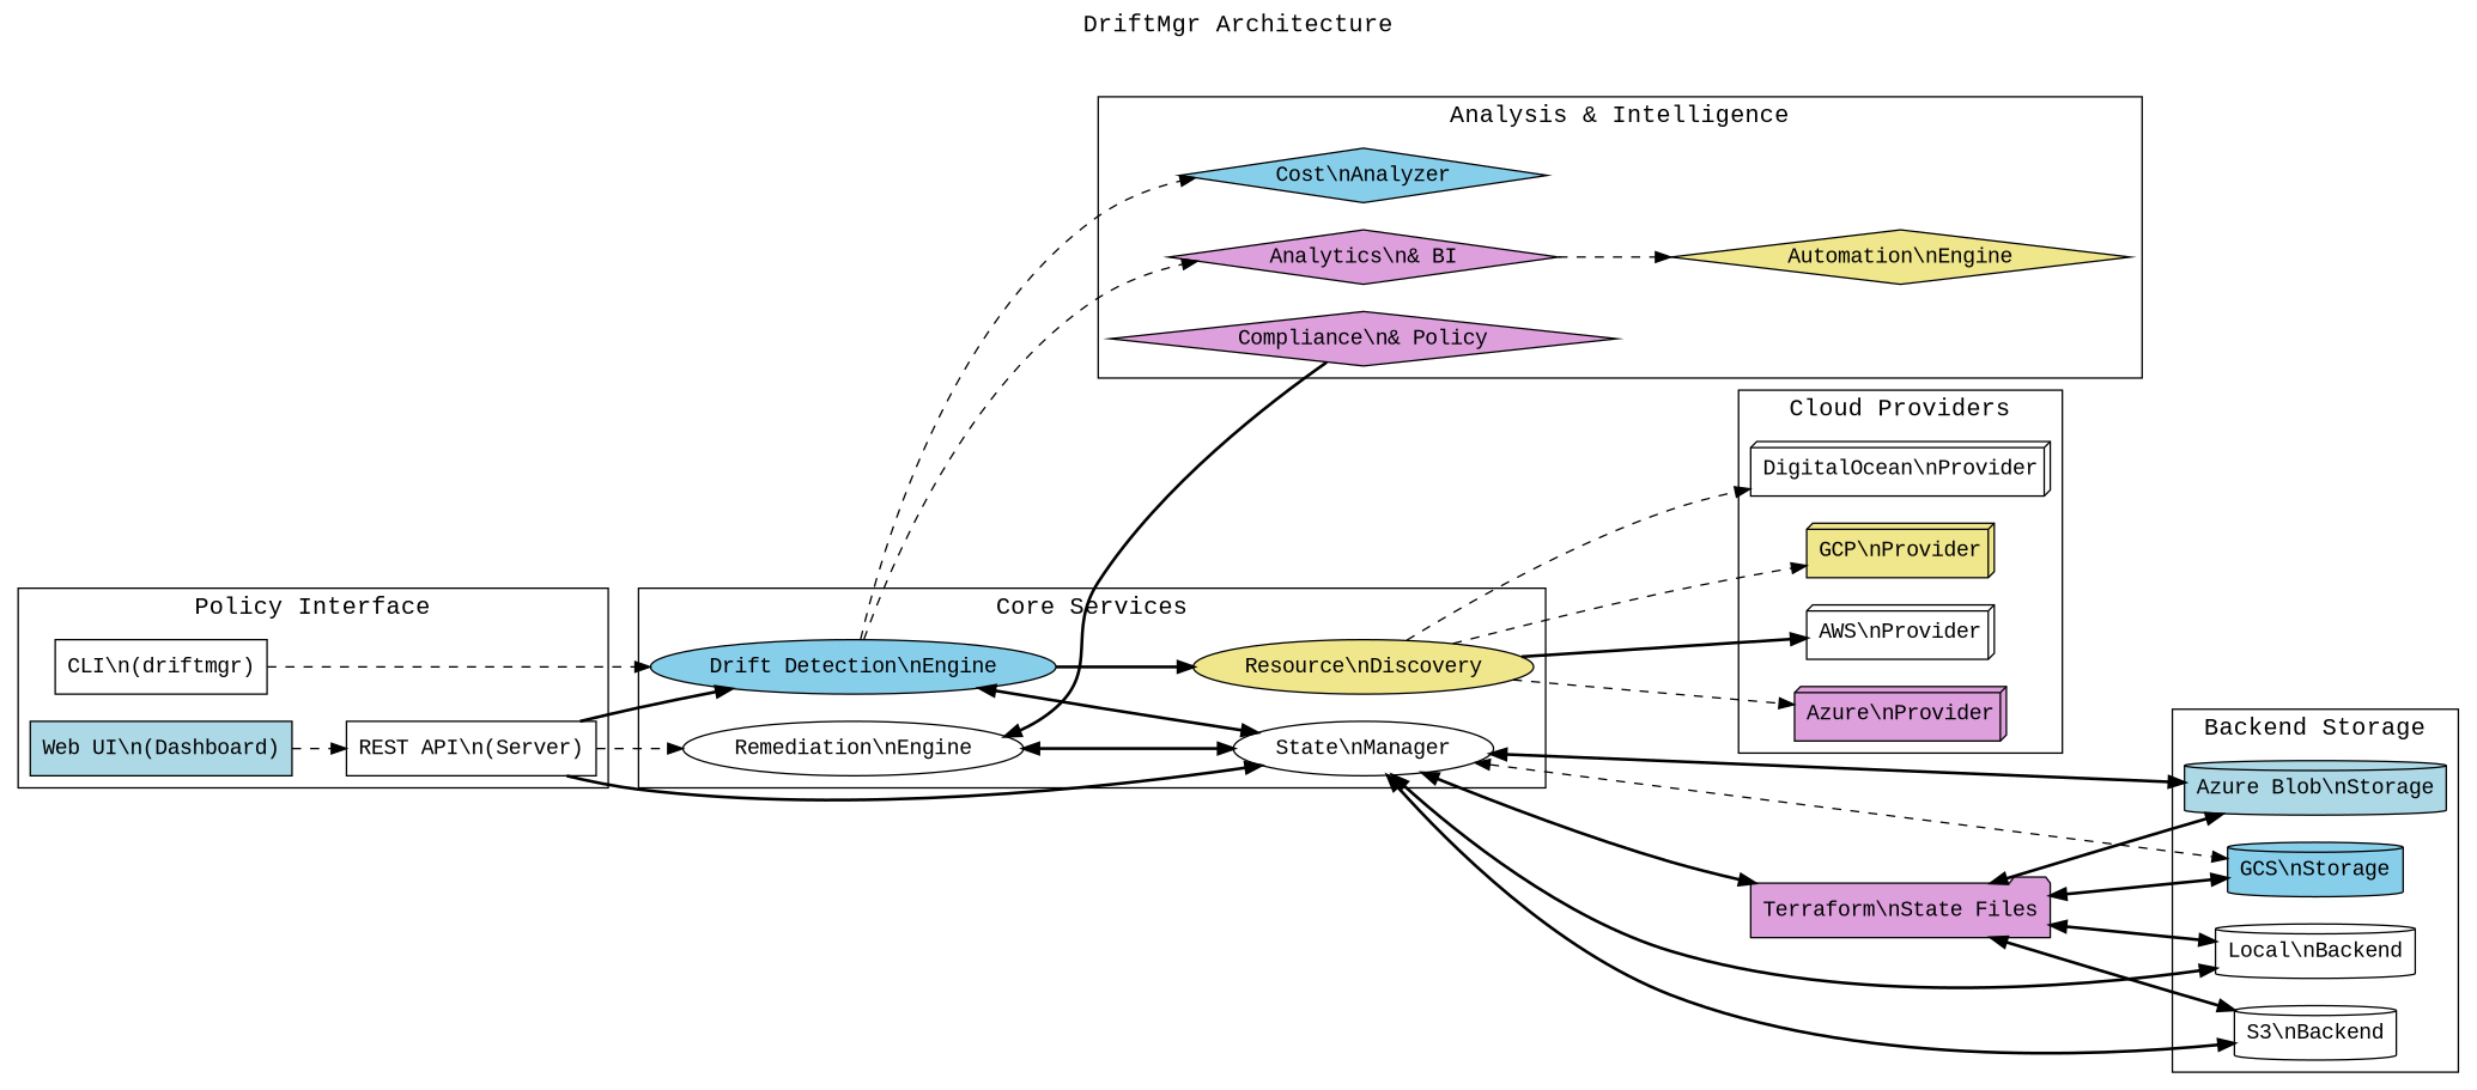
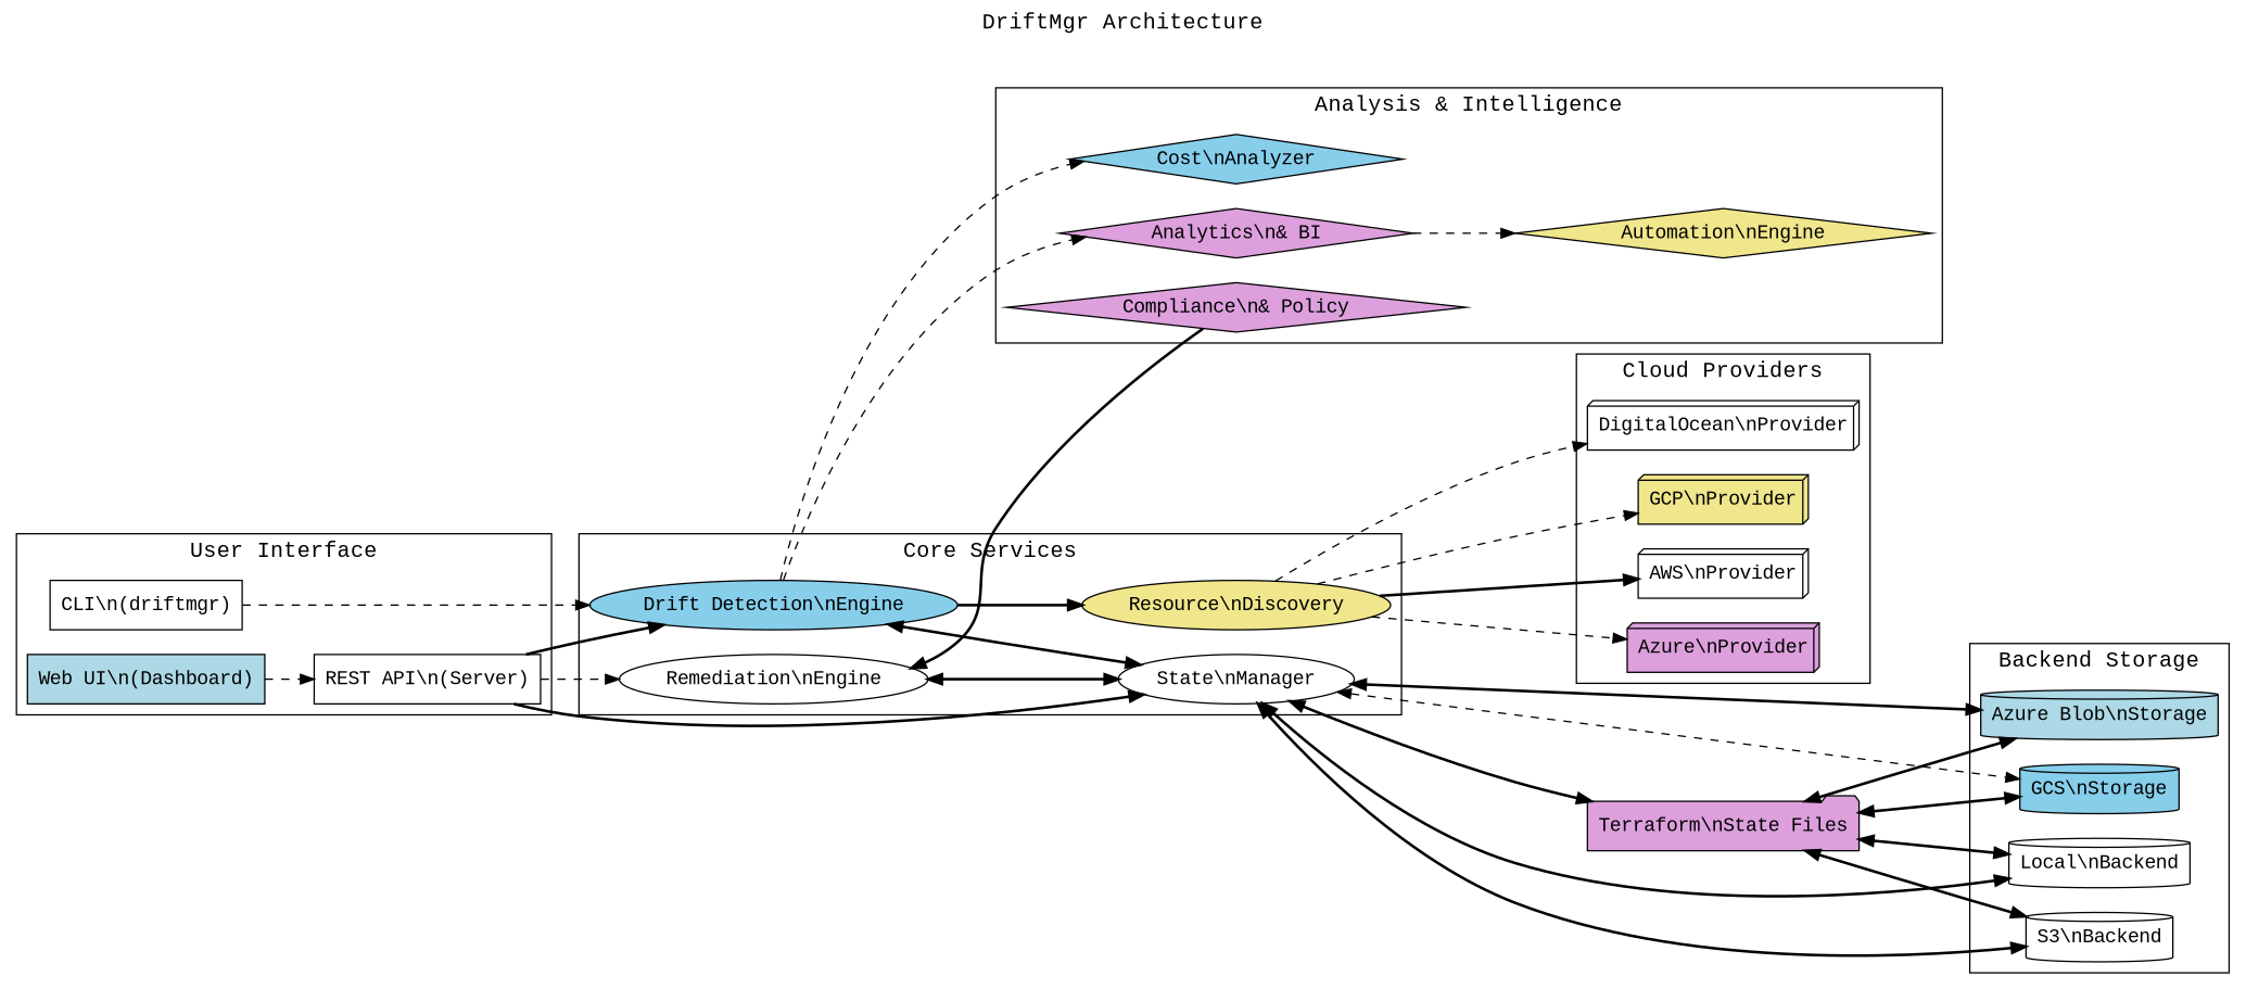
  digraph {
    fontname="Liberation Mono"
    fontsize=16
    label="DriftMgr Architecture"
    labelloc=t
    rankdir=LR
    node [fillcolor=white shape=diamond style=filled fontname="Liberation Mono"]
    edge [style=bold fontname="Liberation Mono"]
    n1 [fillcolor=plum label="Analytics\\n& BI"]
    n2 [fillcolor=khaki label="Automation\\nEngine"]
    n3 [fillcolor=plum label="Compliance\\n& Policy"]
    n4 [fillcolor=skyblue label="Cost\\nAnalyzer"]
    n5 [fillcolor=lightblue label="Azure Blob\\nStorage" shape=cylinder]
    n6 [fillcolor=skyblue label="GCS\\nStorage" shape=cylinder]
    n7 [label="Local\\nBackend" shape=cylinder]
    n8 [label="S3\\nBackend" shape=cylinder]
    n9 [label="AWS\\nProvider" shape=box3d]
    n10 [fillcolor=plum label="Azure\\nProvider" shape=box3d]
    n11 [label="DigitalOcean\\nProvider" shape=box3d]
    n12 [fillcolor=khaki label="GCP\\nProvider" shape=box3d]
    n13 [fillcolor=khaki label="Resource\\nDiscovery" shape=ellipse]
    n14 [fillcolor=skyblue label="Drift Detection\\nEngine" shape=ellipse]
    n15 [label="Remediation\\nEngine" shape=ellipse]
    n16 [label="State\\nManager" shape=ellipse]
    n17 [label="REST API\\n(Server)" shape=box]
    n18 [label="CLI\\n(driftmgr)" shape=box]
    n19 [fillcolor=lightblue label="Web UI\\n(Dashboard)" shape=box]
    n20 [fillcolor=plum label="Terraform\\nState Files" shape=folder]
    subgraph cluster_1 {
      label="Analysis & Intelligence"
      n1
      n2
      n3
      n4
    }
    subgraph cluster_2 {
      label="Backend Storage"
      n5
      n6
      n7
      n8
    }
    subgraph cluster_3 {
      label="Cloud Providers"
      n9
      n10
      n11
      n12
    }
    subgraph cluster_4 {
      label="Core Services"
      n13
      n14
      n15
      n16
    }
    subgraph cluster_5 {
-     label="Policy Interface"
+     label="User Interface"
      n17
      n18
      n19
    }
    n1 -> n2 [style=dashed]
    n3 -> n15
    n13 -> n9
    n13 -> n10 [style=dashed]
    n13 -> n11 [style=dashed]
    n13 -> n12 [style=dashed]
    n14 -> n1 [style=dashed]
    n14 -> n4 [style=dashed]
    n14 -> n13
    n14 -> n16 [dir=both]
    n15 -> n16 [dir=both]
    n16 -> n5 [dir=both]
    n16 -> n6 [dir=both style=dashed]
    n16 -> n7 [dir=both]
    n16 -> n8 [dir=both]
    n16 -> n20 [dir=both]
    n17 -> n14
    n17 -> n15 [style=dashed]
    n17 -> n16
    n18 -> n14 [style=dashed]
    n19 -> n17 [style=dashed]
    n20 -> n5 [dir=both]
    n20 -> n6 [dir=both]
    n20 -> n7 [dir=both]
    n20 -> n8 [dir=both]
  }
